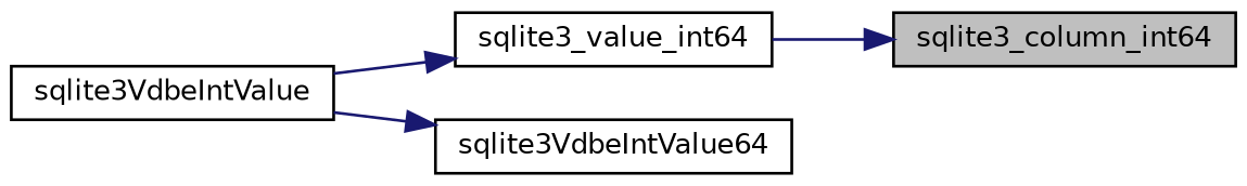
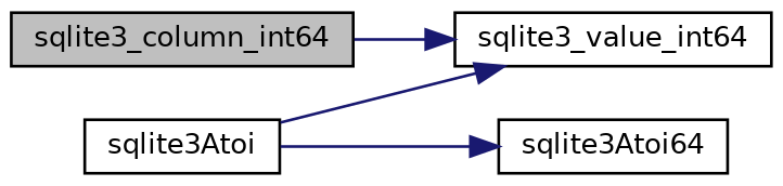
  digraph {
    rankdir=LR
    node [color=black fillcolor=white fontname=Helvetica fontsize=10 shape=record style=filled]
    edge [color=midnightblue fontname=Helvetica fontsize=10 labelfontname=Helvetica labelfontsize=10 style=solid]
    n1 [fillcolor=grey75 fontcolor=black height=0.2 label=sqlite3_column_int64 width=0.4]
    n2 [height=0.2 label=sqlite3_value_int64 width=0.4]
-   n3 [height=0.2 label=sqlite3VdbeIntValue width=0.4]
-   n4 [height=0.2 label=sqlite3VdbeIntValue64 width=0.4]
-   n2 -> n1
+   n3 [height=0.2 label=sqlite3Atoi width=0.4]
+   n4 [height=0.2 label=sqlite3Atoi64 width=0.4]
+   n1 -> n2
    n3 -> n2
    n3 -> n4
  }
